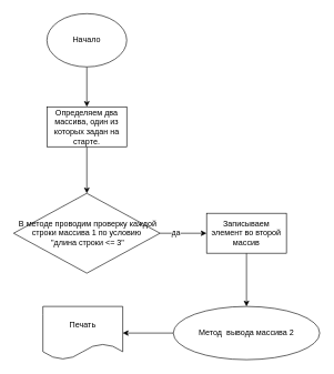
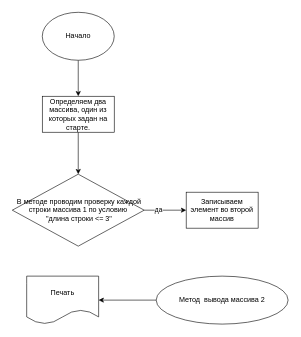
  <mxCell id="0" />
  <mxCell id="1" parent="0" />
  <mxCell id="2" value="" style="edgeStyle=orthogonalEdgeStyle;rounded=0;orthogonalLoop=1;jettySize=auto;html=1;" edge="1" parent="1" source="3" target="5"><mxGeometry relative="1" as="geometry" /></mxCell>
  <mxCell id="3" value="Начало" style="ellipse;whiteSpace=wrap;html=1;" vertex="1" parent="1"><mxGeometry x="70" y="20" width="120" height="80" as="geometry" /></mxCell>
  <mxCell id="4" value="" style="edgeStyle=orthogonalEdgeStyle;rounded=0;orthogonalLoop=1;jettySize=auto;html=1;" edge="1" parent="1" source="5" target="6"><mxGeometry relative="1" as="geometry" /></mxCell>
  <mxCell id="5" value="Определяем два массива, один из которых задан на старте." style="whiteSpace=wrap;html=1;" vertex="1" parent="1"><mxGeometry x="70" y="160" width="120" height="60" as="geometry" /></mxCell>
  <mxCell id="6" value="&amp;nbsp;В методе проводим проверку каждой &lt;br&gt;строки массива 1 по условию&lt;br&gt;&amp;nbsp;&quot;длина строки &amp;lt;= 3&quot;" style="rhombus;whiteSpace=wrap;html=1;" vertex="1" parent="1"><mxGeometry x="20" y="290" width="220" height="120" as="geometry" /></mxCell>
  <mxCell id="7" value="" style="edgeStyle=none;orthogonalLoop=1;jettySize=auto;html=1;rounded=0;" edge="1" parent="1"><mxGeometry width="100" relative="1" as="geometry"><mxPoint x="240" y="350" as="sourcePoint" /><mxPoint x="310" y="350" as="targetPoint" /><Array as="points" /></mxGeometry></mxCell>
  <mxCell id="8" value="да" style="edgeLabel;html=1;align=center;verticalAlign=middle;resizable=0;points=[];" vertex="1" connectable="0" parent="7"><mxGeometry x="-0.343" y="2" relative="1" as="geometry"><mxPoint as="offset" /></mxGeometry></mxCell>
- <mxCell id="9" value="" style="edgeStyle=orthogonalEdgeStyle;rounded=0;orthogonalLoop=1;jettySize=auto;html=1;" edge="1" parent="1" source="10" target="12"><mxGeometry relative="1" as="geometry" /></mxCell>
  <mxCell id="10" value="Записываем элемент во второй массив" style="rounded=0;whiteSpace=wrap;html=1;" vertex="1" parent="1"><mxGeometry x="310" y="320" width="120" height="60" as="geometry" /></mxCell>
  <mxCell id="11" value="" style="edgeStyle=orthogonalEdgeStyle;rounded=0;orthogonalLoop=1;jettySize=auto;html=1;" edge="1" parent="1" source="12" target="13"><mxGeometry relative="1" as="geometry" /></mxCell>
  <mxCell id="12" value="Метод&amp;nbsp; вывода массива 2" style="ellipse;whiteSpace=wrap;html=1;" vertex="1" parent="1"><mxGeometry x="260" y="460" width="220" height="80" as="geometry" /></mxCell>
- <mxCell id="13" value="Печать" style="shape=document;whiteSpace=wrap;html=1;boundedLbl=1;" vertex="1" parent="1"><mxGeometry x="64" y="460" width="120" height="80" as="geometry" /></mxCell>
+ <mxCell id="13" value="Печать" style="shape=document;whiteSpace=wrap;html=1;boundedLbl=1;" vertex="1" parent="1"><mxGeometry x="44" y="460" width="120" height="80" as="geometry" /></mxCell>
